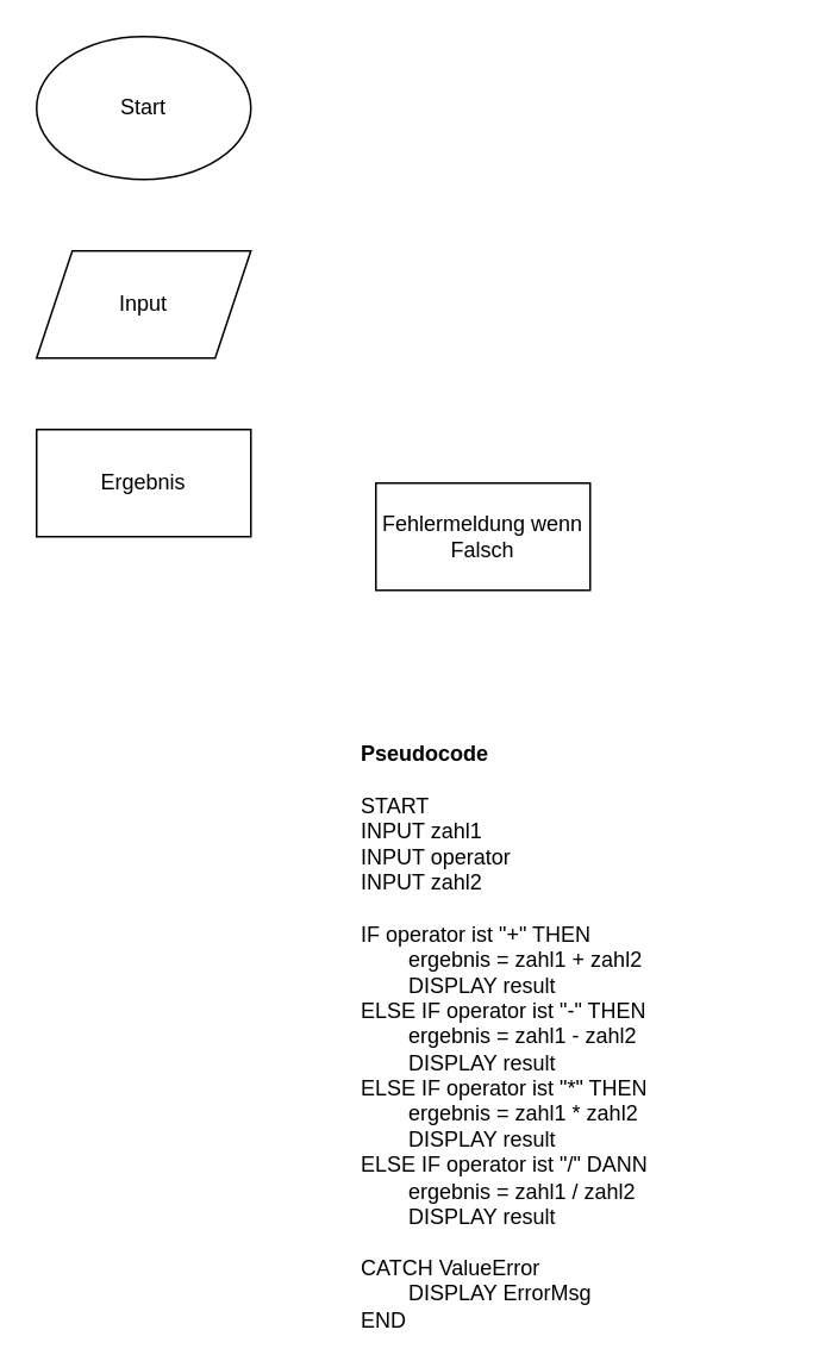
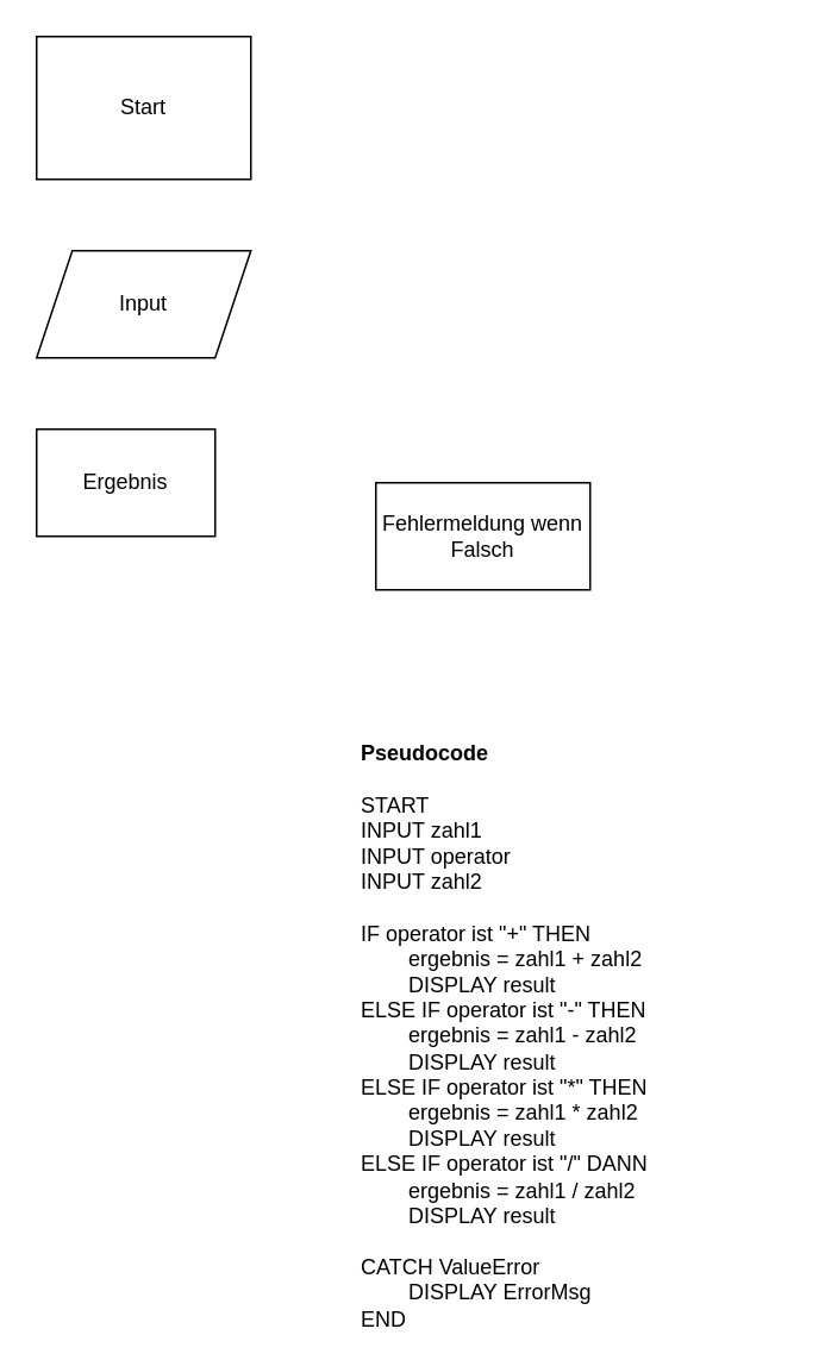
  <mxCell id="0" />
  <mxCell id="1" parent="0" />
- <mxCell id="2" value="Start" style="ellipse;whiteSpace=wrap;html=1;" vertex="1" parent="1"><mxGeometry x="20" y="20" width="120" height="80" as="geometry" /></mxCell>
+ <mxCell id="2" value="Start" style="whiteSpace=wrap;html=1;rounded=0;" vertex="1" parent="1"><mxGeometry x="20" y="20" width="120" height="80" as="geometry" /></mxCell>
  <mxCell id="3" value="Input" style="shape=parallelogram;perimeter=parallelogramPerimeter;whiteSpace=wrap;html=1;fixedSize=1;" vertex="1" parent="1"><mxGeometry x="20" y="140" width="120" height="60" as="geometry" /></mxCell>
- <mxCell id="4" value="Ergebnis" style="rounded=0;whiteSpace=wrap;html=1;" vertex="1" parent="1"><mxGeometry x="20" y="240" width="120" height="60" as="geometry" /></mxCell>
+ <mxCell id="4" value="Ergebnis" style="rounded=0;whiteSpace=wrap;html=1;" vertex="1" parent="1"><mxGeometry x="20" y="240" width="100" height="60" as="geometry" /></mxCell>
  <mxCell id="5" value="Fehlermeldung wenn Falsch" style="rounded=0;whiteSpace=wrap;html=1;" vertex="1" parent="1"><mxGeometry x="210" y="270" width="120" height="60" as="geometry" /></mxCell>
  <mxCell id="6" value="&lt;div&gt;&lt;b&gt;Pseudocode&lt;/b&gt;&lt;/div&gt;&lt;div&gt;&lt;br&gt;&lt;/div&gt;START&lt;div&gt;INPUT zahl1&lt;/div&gt;&lt;div&gt;INPUT operator&lt;/div&gt;&lt;div&gt;INPUT zahl2&lt;/div&gt;&lt;div&gt;&lt;br&gt;&lt;/div&gt;&lt;div&gt;IF operator ist &quot;+&quot; THEN&lt;/div&gt;&lt;div&gt;&lt;span style=&quot;white-space: pre;&quot;&gt;&#09;&lt;/span&gt;ergebnis = zahl1 + zahl2&lt;/div&gt;&lt;div&gt;&lt;span style=&quot;white-space: pre;&quot;&gt;&#09;&lt;/span&gt;DISPLAY result&lt;br&gt;&lt;/div&gt;&lt;div&gt;&lt;div&gt;ELSE IF operator ist &quot;-&quot; THEN&lt;/div&gt;&lt;div&gt;&lt;span style=&quot;white-space: pre;&quot;&gt;&#09;&lt;/span&gt;ergebnis = zahl1 - zahl2&lt;/div&gt;&lt;div&gt;&lt;span style=&quot;white-space: pre;&quot;&gt;&#09;&lt;/span&gt;DISPLAY result&lt;/div&gt;&lt;/div&gt;&lt;div&gt;&lt;div&gt;ELSE IF operator ist &quot;*&quot; THEN&lt;/div&gt;&lt;div&gt;&lt;span style=&quot;white-space: pre;&quot;&gt;&#09;&lt;/span&gt;ergebnis = zahl1 * zahl2&lt;/div&gt;&lt;div&gt;&lt;span style=&quot;white-space: pre;&quot;&gt;&#09;&lt;/span&gt;DISPLAY result&lt;/div&gt;&lt;/div&gt;&lt;div&gt;&lt;div&gt;ELSE IF operator ist &quot;/&quot; DANN&lt;/div&gt;&lt;div&gt;&lt;span style=&quot;white-space: pre;&quot;&gt;&#09;&lt;/span&gt;ergebnis = zahl1 / zahl2&lt;/div&gt;&lt;div&gt;&lt;span style=&quot;white-space: pre;&quot;&gt;&#09;&lt;/span&gt;DISPLAY result&lt;/div&gt;&lt;/div&gt;&lt;div&gt;&lt;br&gt;&lt;/div&gt;&lt;div&gt;CATCH ValueError&lt;/div&gt;&lt;div&gt;&lt;span style=&quot;white-space: pre;&quot;&gt;&#09;&lt;/span&gt;DISPLAY ErrorMsg&lt;br&gt;&lt;/div&gt;&lt;div&gt;END&lt;/div&gt;" style="text;html=1;align=left;verticalAlign=middle;whiteSpace=wrap;rounded=0;" vertex="1" parent="1"><mxGeometry x="200" y="420" width="240" height="320" as="geometry" /></mxCell>
